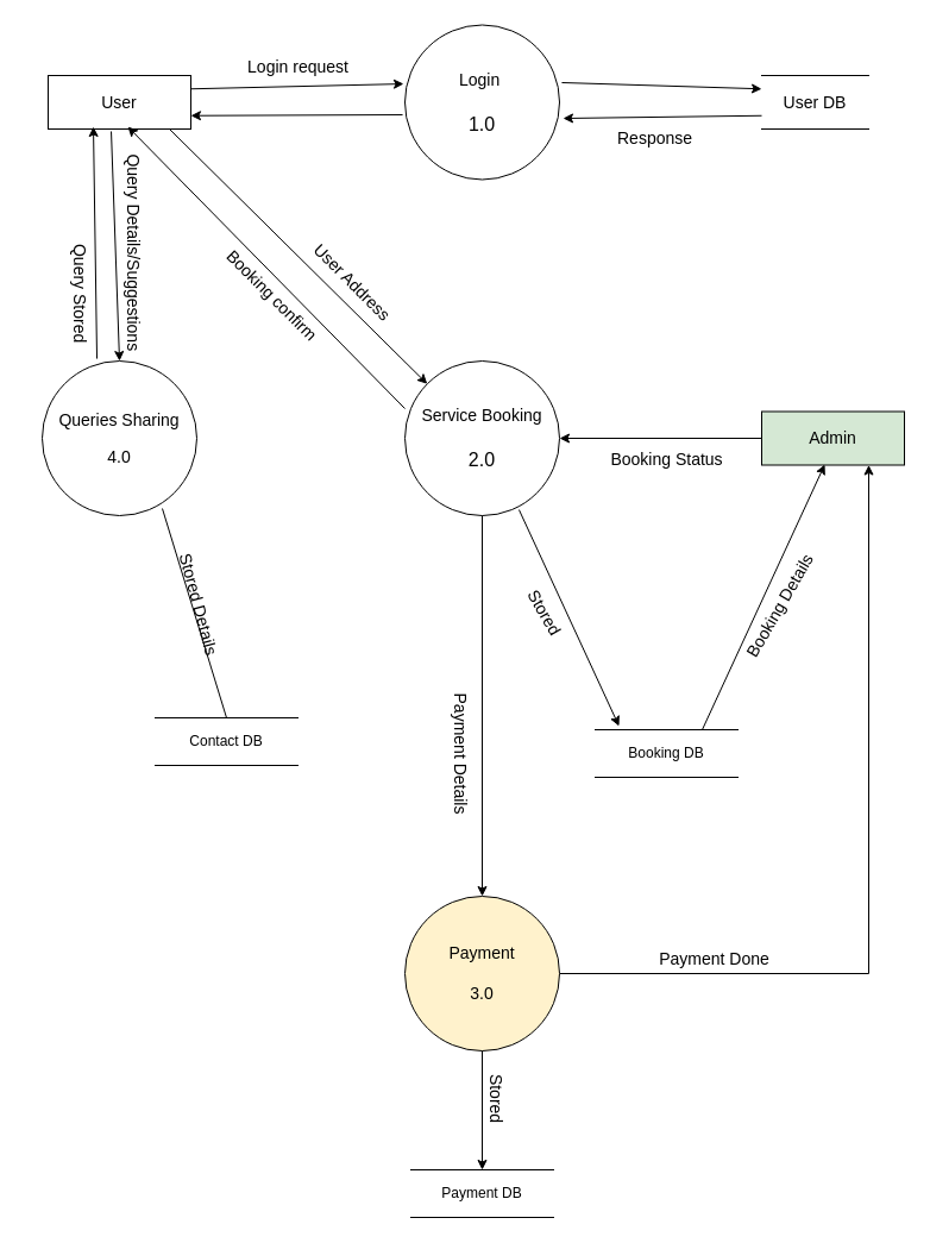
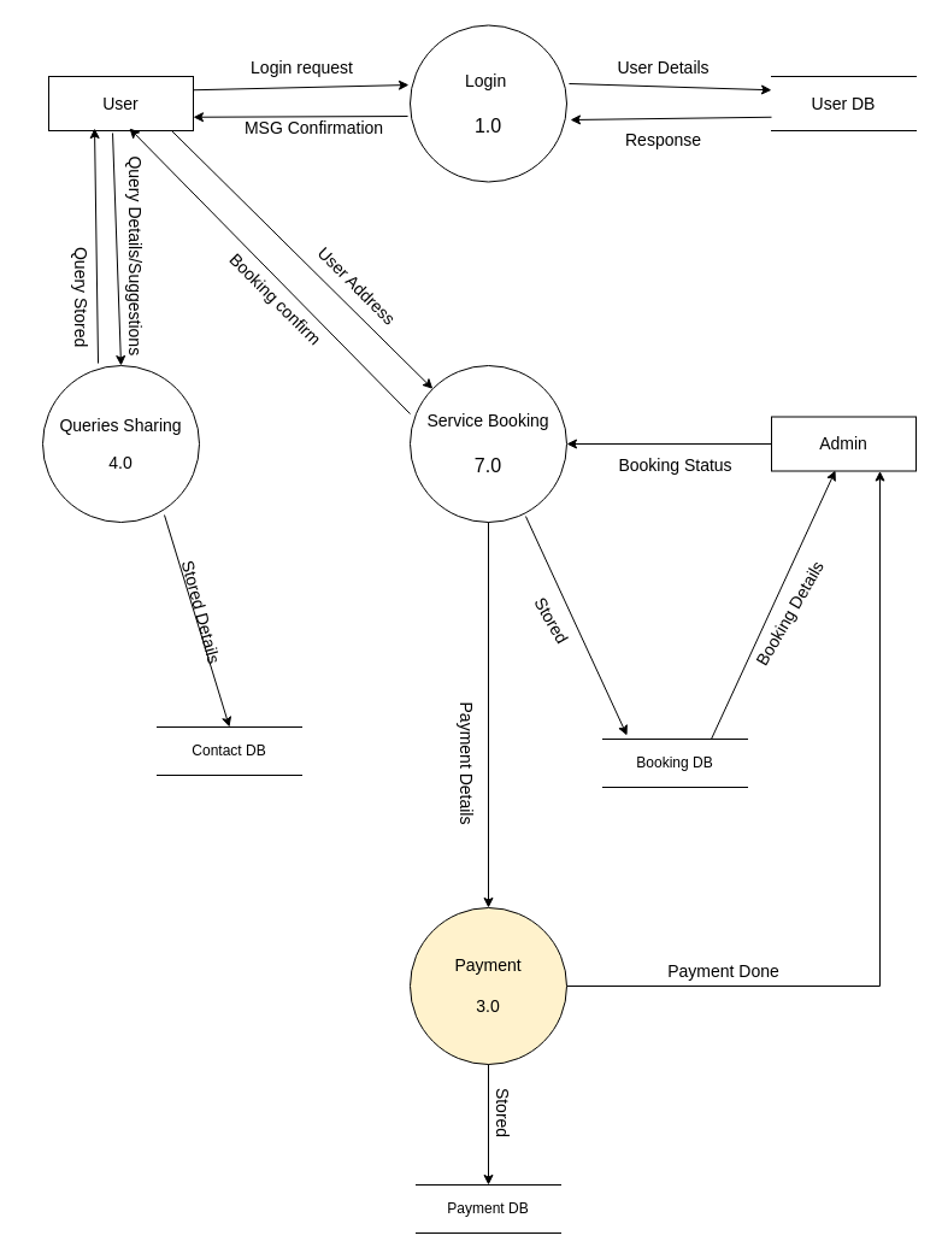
  <mxCell id="0" />
  <mxCell id="1" parent="0" />
  <mxCell id="2" value="&lt;font style=&quot;font-size: 14px;&quot;&gt;Login&amp;nbsp;&lt;/font&gt;&lt;div&gt;&lt;font size=&quot;3&quot;&gt;&lt;br&gt;&lt;/font&gt;&lt;/div&gt;&lt;div&gt;&lt;font size=&quot;3&quot;&gt;1.0&lt;/font&gt;&lt;/div&gt;" style="ellipse;whiteSpace=wrap;html=1;" vertex="1" parent="1"><mxGeometry x="340" y="20.5" width="130" height="130" as="geometry" /></mxCell>
  <mxCell id="3" value="&lt;font style=&quot;font-size: 14px;&quot;&gt;User&lt;/font&gt;" style="rounded=0;whiteSpace=wrap;html=1;" vertex="1" parent="1"><mxGeometry x="40" y="63" width="120" height="45" as="geometry" /></mxCell>
- <mxCell id="4" value="&lt;font style=&quot;font-size: 14px;&quot;&gt;User DB&lt;/font&gt;" style="shape=partialRectangle;whiteSpace=wrap;html=1;left=0;right=0;fillColor=none;" vertex="1" parent="1"><mxGeometry x="640" y="63" width="90" height="45" as="geometry" /></mxCell>
+ <mxCell id="4" value="&lt;font style=&quot;font-size: 14px;&quot;&gt;User DB&lt;/font&gt;" style="shape=partialRectangle;whiteSpace=wrap;html=1;left=0;right=0;fillColor=none;" vertex="1" parent="1"><mxGeometry x="640" y="63" width="120" height="45" as="geometry" /></mxCell>
  <mxCell id="5" value="" style="endArrow=classic;html=1;rounded=0;entryX=-0.008;entryY=0.381;entryDx=0;entryDy=0;entryPerimeter=0;exitX=1;exitY=0.25;exitDx=0;exitDy=0;" edge="1" parent="1" source="3" target="2"><mxGeometry width="50" height="50" relative="1" as="geometry"><mxPoint x="380" y="173" as="sourcePoint" /><mxPoint x="430" y="123" as="targetPoint" /></mxGeometry></mxCell>
  <mxCell id="6" value="" style="endArrow=classic;html=1;rounded=0;entryX=1;entryY=0.75;entryDx=0;entryDy=0;exitX=-0.015;exitY=0.581;exitDx=0;exitDy=0;exitPerimeter=0;" edge="1" parent="1" source="2" target="3"><mxGeometry width="50" height="50" relative="1" as="geometry"><mxPoint x="380" y="173" as="sourcePoint" /><mxPoint x="430" y="123" as="targetPoint" /></mxGeometry></mxCell>
  <mxCell id="7" value="" style="endArrow=classic;html=1;rounded=0;entryX=1.023;entryY=0.604;entryDx=0;entryDy=0;entryPerimeter=0;exitX=0;exitY=0.75;exitDx=0;exitDy=0;" edge="1" parent="1" source="4" target="2"><mxGeometry width="50" height="50" relative="1" as="geometry"><mxPoint x="530" y="123" as="sourcePoint" /><mxPoint x="709" y="119" as="targetPoint" /></mxGeometry></mxCell>
  <mxCell id="8" value="&lt;font style=&quot;font-size: 14px; font-weight: normal;&quot;&gt;Login request&lt;/font&gt;" style="text;strokeColor=none;fillColor=none;html=1;fontSize=24;fontStyle=1;verticalAlign=middle;align=center;" vertex="1" parent="1"><mxGeometry x="200" y="33" width="100" height="40" as="geometry" /></mxCell>
+ <mxCell id="9" value="&lt;font style=&quot;font-size: 14px; font-weight: normal;&quot;&gt;MSG Confirmation&lt;/font&gt;" style="text;strokeColor=none;fillColor=none;html=1;fontSize=24;fontStyle=1;verticalAlign=middle;align=center;" vertex="1" parent="1"><mxGeometry x="210" y="83" width="100" height="40" as="geometry" /></mxCell>
  <mxCell id="10" value="&lt;font style=&quot;font-size: 14px; font-weight: normal;&quot;&gt;Response&lt;/font&gt;" style="text;strokeColor=none;fillColor=none;html=1;fontSize=24;fontStyle=1;verticalAlign=middle;align=center;" vertex="1" parent="1"><mxGeometry x="500" y="93" width="100" height="40" as="geometry" /></mxCell>
- <mxCell id="11" value="&lt;font style=&quot;font-size: 14px;&quot;&gt;Service Booking&lt;/font&gt;&lt;div&gt;&lt;font size=&quot;3&quot;&gt;&lt;br&gt;&lt;/font&gt;&lt;/div&gt;&lt;div&gt;&lt;font size=&quot;3&quot;&gt;2.0&lt;/font&gt;&lt;/div&gt;" style="ellipse;whiteSpace=wrap;html=1;" vertex="1" parent="1"><mxGeometry x="340" y="303" width="130" height="130" as="geometry" /></mxCell>
+ <mxCell id="11" value="&lt;font style=&quot;font-size: 14px;&quot;&gt;Service Booking&lt;/font&gt;&lt;div&gt;&lt;font size=&quot;3&quot;&gt;&lt;br&gt;&lt;/font&gt;&lt;/div&gt;&lt;div&gt;&lt;font size=&quot;3&quot;&gt;7.0&lt;/font&gt;&lt;/div&gt;" style="ellipse;whiteSpace=wrap;html=1;" vertex="1" parent="1"><mxGeometry x="340" y="303" width="130" height="130" as="geometry" /></mxCell>
  <mxCell id="12" value="" style="endArrow=classic;html=1;rounded=0;exitX=0.85;exitY=1;exitDx=0;exitDy=0;exitPerimeter=0;" edge="1" parent="1" source="3" target="11"><mxGeometry width="50" height="50" relative="1" as="geometry"><mxPoint x="180" y="233" as="sourcePoint" /><mxPoint x="359" y="229" as="targetPoint" /></mxGeometry></mxCell>
  <mxCell id="13" value="" style="endArrow=classic;html=1;rounded=0;entryX=0.558;entryY=0.956;entryDx=0;entryDy=0;entryPerimeter=0;exitX=0;exitY=0.308;exitDx=0;exitDy=0;exitPerimeter=0;" edge="1" parent="1" source="11" target="3"><mxGeometry width="50" height="50" relative="1" as="geometry"><mxPoint x="140" y="203" as="sourcePoint" /><mxPoint x="319" y="199" as="targetPoint" /></mxGeometry></mxCell>
  <mxCell id="14" value="&lt;font style=&quot;font-size: 14px; font-weight: normal;&quot;&gt;User Address&lt;/font&gt;" style="text;strokeColor=none;fillColor=none;html=1;fontSize=24;fontStyle=1;verticalAlign=middle;align=center;rotation=45;" vertex="1" parent="1"><mxGeometry x="248.36" y="211.11" width="100" height="47.07" as="geometry" /></mxCell>
  <mxCell id="15" value="&lt;span style=&quot;font-size: 14px; font-weight: 400;&quot;&gt;Booking confirm&lt;/span&gt;" style="text;strokeColor=none;fillColor=none;html=1;fontSize=24;fontStyle=1;verticalAlign=middle;align=center;rotation=45;" vertex="1" parent="1"><mxGeometry x="180.45" y="237.33" width="100" height="17.5" as="geometry" /></mxCell>
  <mxCell id="16" value="&lt;span style=&quot;font-size: 14px;&quot;&gt;Queries Sharing&lt;/span&gt;&lt;div&gt;&lt;br&gt;&lt;/div&gt;&lt;div&gt;&lt;span style=&quot;font-size: 14px;&quot;&gt;4.0&lt;/span&gt;&lt;/div&gt;" style="ellipse;whiteSpace=wrap;html=1;" vertex="1" parent="1"><mxGeometry x="35" y="303" width="130" height="130" as="geometry" /></mxCell>
  <mxCell id="17" value="" style="endArrow=classic;html=1;rounded=0;entryX=0.317;entryY=0.956;entryDx=0;entryDy=0;entryPerimeter=0;exitX=0.354;exitY=-0.015;exitDx=0;exitDy=0;exitPerimeter=0;" edge="1" parent="1" source="16" target="3"><mxGeometry width="50" height="50" relative="1" as="geometry"><mxPoint x="80" y="213" as="sourcePoint" /><mxPoint x="-153" y="-24" as="targetPoint" /></mxGeometry></mxCell>
  <mxCell id="18" value="" style="endArrow=classic;html=1;rounded=0;entryX=0.5;entryY=0;entryDx=0;entryDy=0;exitX=0.442;exitY=1.044;exitDx=0;exitDy=0;exitPerimeter=0;" edge="1" parent="1" source="3" target="16"><mxGeometry width="50" height="50" relative="1" as="geometry"><mxPoint x="210" y="323" as="sourcePoint" /><mxPoint x="-23" y="86" as="targetPoint" /></mxGeometry></mxCell>
  <mxCell id="19" value="&lt;span style=&quot;font-size: 14px; font-weight: 400;&quot;&gt;Query Details/Suggestions&lt;/span&gt;" style="text;strokeColor=none;fillColor=none;html=1;fontSize=24;fontStyle=1;verticalAlign=middle;align=center;rotation=90;" vertex="1" parent="1"><mxGeometry x="65.003" y="203.003" width="100" height="17.5" as="geometry" /></mxCell>
  <mxCell id="20" value="&lt;span style=&quot;font-size: 14px; font-weight: 400;&quot;&gt;Query Stored&lt;/span&gt;" style="text;strokeColor=none;fillColor=none;html=1;fontSize=24;fontStyle=1;verticalAlign=middle;align=center;rotation=90;" vertex="1" parent="1"><mxGeometry x="20.003" y="237.333" width="100" height="17.5" as="geometry" /></mxCell>
  <mxCell id="21" value="Contact DB" style="shape=partialRectangle;whiteSpace=wrap;html=1;left=0;right=0;fillColor=none;" vertex="1" parent="1"><mxGeometry x="130" y="603" width="120" height="40" as="geometry" /></mxCell>
- <mxCell id="22" value="" style="endArrow=none;html=1;rounded=0;entryX=0.5;entryY=0;entryDx=0;entryDy=0;exitX=0.777;exitY=0.954;exitDx=0;exitDy=0;exitPerimeter=0;" edge="1" parent="1" source="16" target="21"><mxGeometry width="50" height="50" relative="1" as="geometry"><mxPoint x="110" y="503" as="sourcePoint" /><mxPoint x="-123" y="266" as="targetPoint" /></mxGeometry></mxCell>
+ <mxCell id="22" value="" style="endArrow=classic;html=1;rounded=0;entryX=0.5;entryY=0;entryDx=0;entryDy=0;exitX=0.777;exitY=0.954;exitDx=0;exitDy=0;exitPerimeter=0;" edge="1" parent="1" source="16" target="21"><mxGeometry width="50" height="50" relative="1" as="geometry"><mxPoint x="110" y="503" as="sourcePoint" /><mxPoint x="-123" y="266" as="targetPoint" /></mxGeometry></mxCell>
  <mxCell id="23" value="&lt;span style=&quot;font-size: 14px; font-weight: 400;&quot;&gt;Stored Details&lt;/span&gt;" style="text;strokeColor=none;fillColor=none;html=1;fontSize=24;fontStyle=1;verticalAlign=middle;align=center;rotation=75;" vertex="1" parent="1"><mxGeometry x="120.007" y="483.002" width="100" height="47.07" as="geometry" /></mxCell>
- <mxCell id="24" value="&lt;span style=&quot;font-size: 14px;&quot;&gt;Admin&lt;/span&gt;" style="rounded=0;whiteSpace=wrap;html=1;fillColor=#d5e8d4;" vertex="1" parent="1"><mxGeometry x="640" y="345.5" width="120" height="45" as="geometry" /></mxCell>
+ <mxCell id="24" value="&lt;span style=&quot;font-size: 14px;&quot;&gt;Admin&lt;/span&gt;" style="rounded=0;whiteSpace=wrap;html=1;" vertex="1" parent="1"><mxGeometry x="640" y="345.5" width="120" height="45" as="geometry" /></mxCell>
  <mxCell id="25" value="" style="endArrow=classic;html=1;rounded=0;entryX=1;entryY=0.5;entryDx=0;entryDy=0;exitX=0;exitY=0.5;exitDx=0;exitDy=0;" edge="1" parent="1" source="24" target="11"><mxGeometry width="50" height="50" relative="1" as="geometry"><mxPoint x="540" y="393" as="sourcePoint" /><mxPoint x="373" y="395" as="targetPoint" /></mxGeometry></mxCell>
  <mxCell id="26" value="&lt;span style=&quot;font-size: 14px; font-weight: 400;&quot;&gt;Booking Status&lt;/span&gt;" style="text;strokeColor=none;fillColor=none;html=1;fontSize=24;fontStyle=1;verticalAlign=middle;align=center;" vertex="1" parent="1"><mxGeometry x="510" y="363" width="100" height="40" as="geometry" /></mxCell>
  <mxCell id="27" value="Booking DB" style="shape=partialRectangle;whiteSpace=wrap;html=1;left=0;right=0;fillColor=none;" vertex="1" parent="1"><mxGeometry x="500" y="613" width="120" height="40" as="geometry" /></mxCell>
  <mxCell id="28" value="" style="endArrow=classic;html=1;rounded=0;entryX=0.167;entryY=-0.075;entryDx=0;entryDy=0;exitX=0.738;exitY=0.962;exitDx=0;exitDy=0;exitPerimeter=0;entryPerimeter=0;" edge="1" parent="1" source="11" target="27"><mxGeometry width="50" height="50" relative="1" as="geometry"><mxPoint x="440" y="533" as="sourcePoint" /><mxPoint x="270" y="533" as="targetPoint" /></mxGeometry></mxCell>
  <mxCell id="29" value="" style="endArrow=classic;html=1;rounded=0;entryX=0.442;entryY=0.989;entryDx=0;entryDy=0;exitX=0.75;exitY=0;exitDx=0;exitDy=0;entryPerimeter=0;" edge="1" parent="1" source="27" target="24"><mxGeometry width="50" height="50" relative="1" as="geometry"><mxPoint x="640" y="483" as="sourcePoint" /><mxPoint x="470" y="483" as="targetPoint" /></mxGeometry></mxCell>
  <mxCell id="30" value="&lt;span style=&quot;font-size: 14px; font-weight: 400;&quot;&gt;Stored&lt;/span&gt;" style="text;strokeColor=none;fillColor=none;html=1;fontSize=24;fontStyle=1;verticalAlign=middle;align=center;rotation=60;" vertex="1" parent="1"><mxGeometry x="410" y="493" width="100" height="40" as="geometry" /></mxCell>
  <mxCell id="31" value="&lt;span style=&quot;font-size: 14px; font-weight: 400;&quot;&gt;Booking Details&lt;/span&gt;" style="text;strokeColor=none;fillColor=none;html=1;fontSize=24;fontStyle=1;verticalAlign=middle;align=center;rotation=-60;" vertex="1" parent="1"><mxGeometry x="602.8" y="491.39" width="100" height="33.54" as="geometry" /></mxCell>
  <mxCell id="32" style="edgeStyle=orthogonalEdgeStyle;rounded=0;orthogonalLoop=1;jettySize=auto;html=1;exitX=1;exitY=0.5;exitDx=0;exitDy=0;entryX=0.75;entryY=1;entryDx=0;entryDy=0;" edge="1" parent="1" source="33" target="24"><mxGeometry relative="1" as="geometry" /></mxCell>
  <mxCell id="33" value="&lt;span style=&quot;font-size: 14px;&quot;&gt;Payment&lt;/span&gt;&lt;div&gt;&lt;span style=&quot;font-size: 14px;&quot;&gt;&lt;br&gt;&lt;/span&gt;&lt;/div&gt;&lt;div&gt;&lt;span style=&quot;font-size: 14px;&quot;&gt;3.0&lt;/span&gt;&lt;/div&gt;" style="ellipse;whiteSpace=wrap;html=1;fillColor=#fff2cc;" vertex="1" parent="1"><mxGeometry x="340" y="753" width="130" height="130" as="geometry" /></mxCell>
  <mxCell id="34" value="" style="endArrow=classic;html=1;rounded=0;exitX=0.5;exitY=1;exitDx=0;exitDy=0;" edge="1" parent="1" source="11" target="33"><mxGeometry width="50" height="50" relative="1" as="geometry"><mxPoint x="390" y="653" as="sourcePoint" /><mxPoint x="474" y="835" as="targetPoint" /></mxGeometry></mxCell>
  <mxCell id="35" value="&lt;span style=&quot;font-size: 14px; font-weight: 400;&quot;&gt;Payment Details&lt;/span&gt;" style="text;strokeColor=none;fillColor=none;html=1;fontSize=24;fontStyle=1;verticalAlign=middle;align=center;rotation=90;" vertex="1" parent="1"><mxGeometry x="340.001" y="613.001" width="100" height="40" as="geometry" /></mxCell>
  <mxCell id="36" value="&lt;span style=&quot;font-size: 14px; font-weight: 400;&quot;&gt;Payment Done&lt;/span&gt;" style="text;strokeColor=none;fillColor=none;html=1;fontSize=24;fontStyle=1;verticalAlign=middle;align=center;rotation=0;" vertex="1" parent="1"><mxGeometry x="550.001" y="783.001" width="100" height="40" as="geometry" /></mxCell>
  <mxCell id="37" value="Payment DB" style="shape=partialRectangle;whiteSpace=wrap;html=1;left=0;right=0;fillColor=none;" vertex="1" parent="1"><mxGeometry x="345" y="983" width="120" height="40" as="geometry" /></mxCell>
  <mxCell id="38" value="" style="endArrow=classic;html=1;rounded=0;exitX=0.5;exitY=1;exitDx=0;exitDy=0;entryX=0.5;entryY=0;entryDx=0;entryDy=0;" edge="1" parent="1" source="33" target="37"><mxGeometry width="50" height="50" relative="1" as="geometry"><mxPoint x="390" y="933" as="sourcePoint" /><mxPoint x="390" y="1253" as="targetPoint" /></mxGeometry></mxCell>
  <mxCell id="39" value="&lt;span style=&quot;font-size: 14px; font-weight: 400;&quot;&gt;Stored&lt;/span&gt;" style="text;strokeColor=none;fillColor=none;html=1;fontSize=24;fontStyle=1;verticalAlign=middle;align=center;rotation=90;" vertex="1" parent="1"><mxGeometry x="370" y="903" width="100" height="40" as="geometry" /></mxCell>
  <mxCell id="40" value="" style="endArrow=classic;html=1;rounded=0;exitX=1.015;exitY=0.373;exitDx=0;exitDy=0;exitPerimeter=0;entryX=0;entryY=0.25;entryDx=0;entryDy=0;" edge="1" parent="1" source="2" target="4"><mxGeometry width="50" height="50" relative="1" as="geometry"><mxPoint x="472" y="69" as="sourcePoint" /><mxPoint x="640" y="69" as="targetPoint" /><Array as="points" /></mxGeometry></mxCell>
+ <mxCell id="41" value="&lt;font style=&quot;font-size: 14px; font-weight: normal;&quot;&gt;User Details&lt;/font&gt;" style="text;strokeColor=none;fillColor=none;html=1;fontSize=24;fontStyle=1;verticalAlign=middle;align=center;" vertex="1" parent="1"><mxGeometry x="500" y="33" width="100" height="40" as="geometry" /></mxCell>
